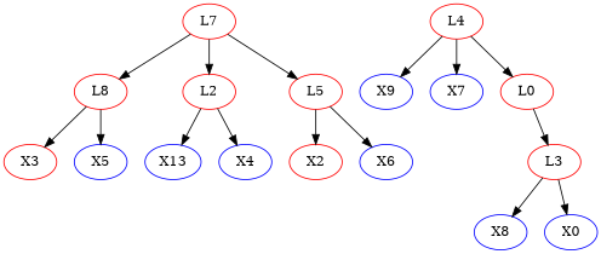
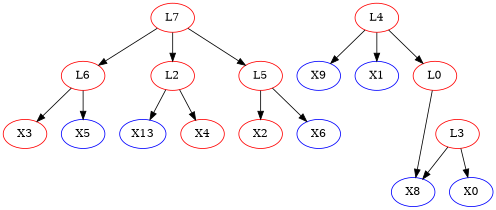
  digraph {
    node [color=red]
    edge [color=black]
-   L6 [label=L8]
+   L6
    X3
    X5 [color=blue]
    X8 [color=blue]
    X2
    n6 [color=blue label=X0]
    X6 [color=blue]
    n8 [color=blue label=X13]
    X9 [color=blue]
    L4
-   X1 [color=blue label=X7]
+   X1 [color=blue]
    L3
    n13 [label=L7]
    L2
    L5
-   X4 [color=blue]
+   X4
    L0
    subgraph sub_1 {
    }
    subgraph sub_2 {
      L6
      X3
      X5
      X8
      X2
      n6
      X6
      n8
      X9
      L4
      X1
      L3
      n13
      L2
      L5
      X4
      L0
    }
    L6 -> X3
    L6 -> X5
    L4 -> X9
    L4 -> X1
    L4 -> L0
    L3 -> X8
    L3 -> n6
    n13 -> L6
    n13 -> L2
    n13 -> L5
    L2 -> n8
    L2 -> X4
    L5 -> X2
    L5 -> X6
-   L0 -> L3
+   L0 -> X8
  }
